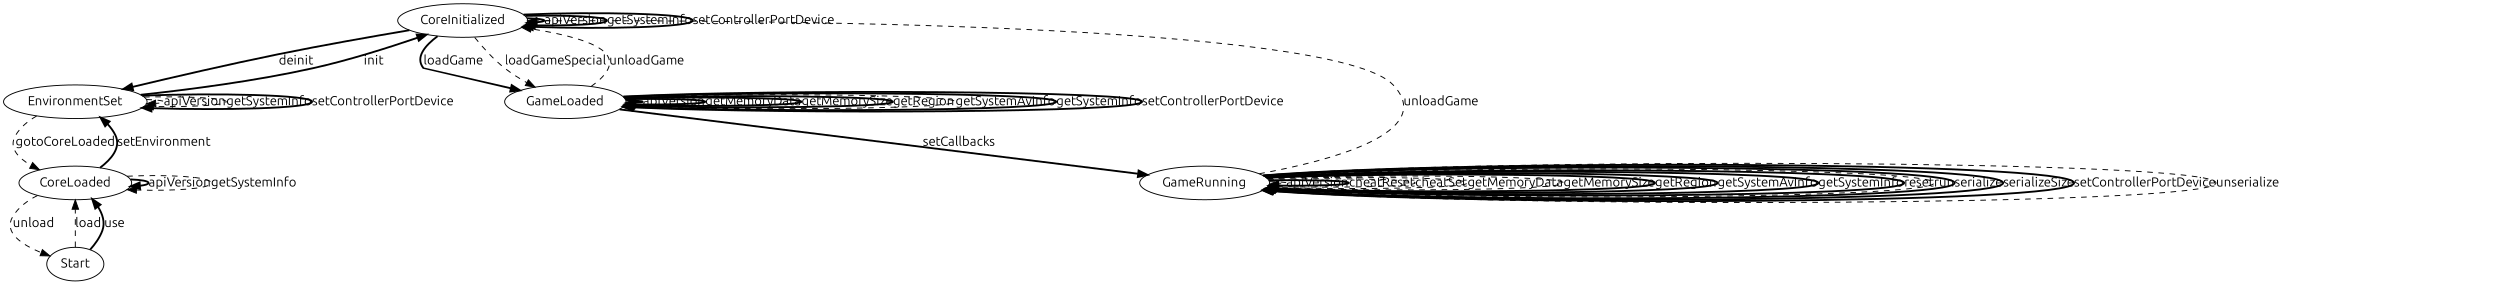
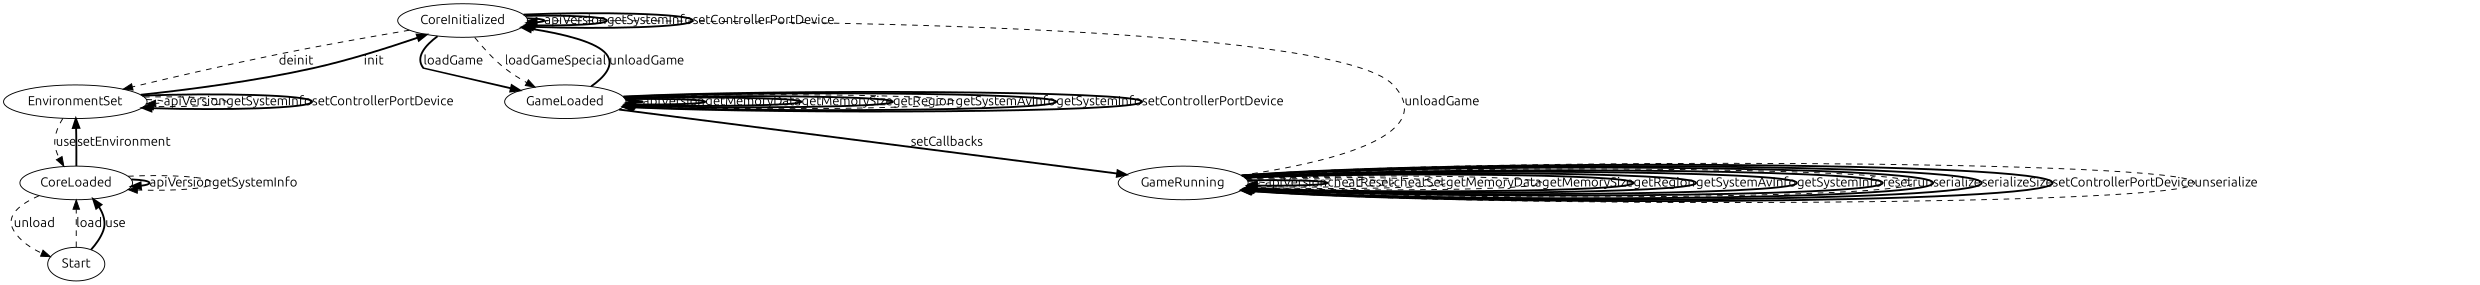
  digraph {
    fontname=Ubuntu
    node [fontname=Ubuntu]
    edge [fontname=Ubuntu style=bold]
    n1 [label=CoreInitialized]
    n2 [label=EnvironmentSet]
    n3 [label=GameLoaded]
    n4 [label=CoreLoaded]
    n5 [label=GameRunning]
    n6 [label=Start]
    n1 -> n1 [label=apiVersion]
    n1 -> n1 [label=getSystemInfo]
    n1 -> n1 [label=setControllerPortDevice]
-   n1 -> n2 [label=deinit]
+   n1 -> n2 [label=deinit style=dashed]
    n1 -> n3 [label=loadGame]
    n1 -> n3 [label=loadGameSpecial style=dashed]
    n2 -> n1 [label=init]
    n2 -> n2 [label=apiVersion style=dashed]
    n2 -> n2 [label=getSystemInfo style=dashed]
    n2 -> n2 [label=setControllerPortDevice]
-   n2 -> n4 [label=gotoCoreLoaded style=dashed]
-   n3 -> n1 [label=unloadGame style=dashed]
+   n2 -> n4 [label=use style=dashed]
+   n3 -> n1 [label=unloadGame]
    n3 -> n3 [label=apiVersion]
    n3 -> n3 [label=getMemoryData]
    n3 -> n3 [label=getMemorySize]
    n3 -> n3 [label=getRegion]
    n3 -> n3 [label=getSystemAvInfo style=dashed]
    n3 -> n3 [label=getSystemInfo]
    n3 -> n3 [label=setControllerPortDevice]
    n3 -> n5 [label=setCallbacks]
    n4 -> n2 [label=setEnvironment]
    n4 -> n4 [label=apiVersion]
    n4 -> n4 [label=getSystemInfo style=dashed]
    n4 -> n6 [label=unload style=dashed]
    n5 -> n1 [label=unloadGame style=dashed]
    n5 -> n5 [label=apiVersion style=dashed]
    n5 -> n5 [label=cheatReset]
    n5 -> n5 [label=cheatSet style=dashed]
    n5 -> n5 [label=getMemoryData style=dashed]
    n5 -> n5 [label=getMemorySize style=dashed]
    n5 -> n5 [label=getRegion]
    n5 -> n5 [label=getSystemAvInfo]
    n5 -> n5 [label=getSystemInfo]
    n5 -> n5 [label=reset]
    n5 -> n5 [label=run style=dashed]
    n5 -> n5 [label=serialize]
    n5 -> n5 [label=serializeSize]
    n5 -> n5 [label=setControllerPortDevice]
    n5 -> n5 [label=unserialize style=dashed]
    n6 -> n4 [label=load style=dashed]
    n6 -> n4 [label=use]
  }
